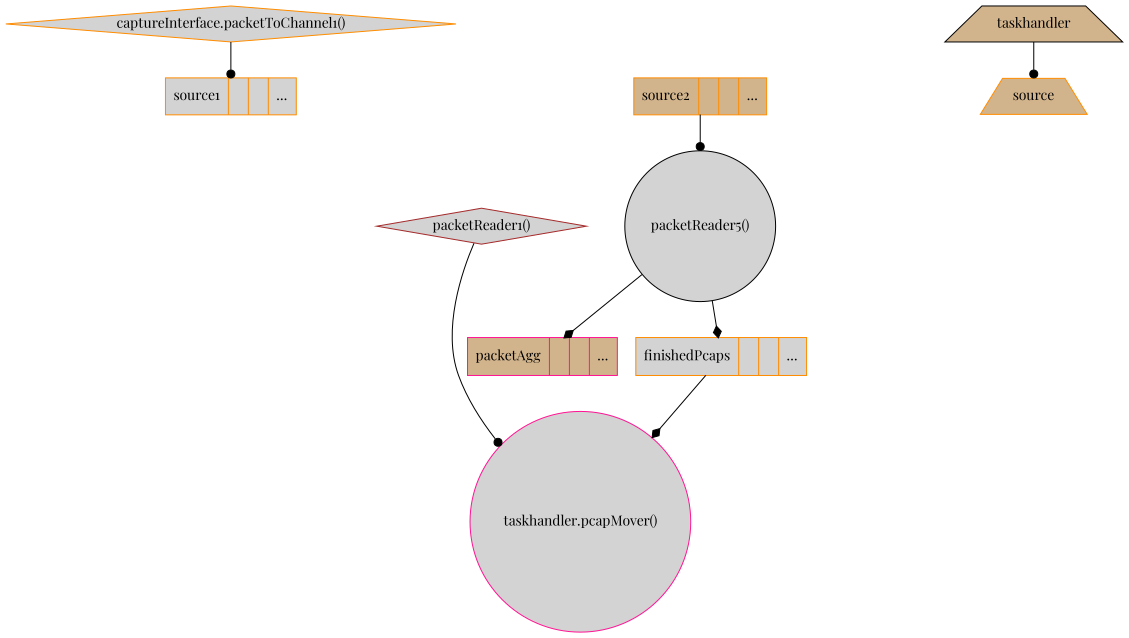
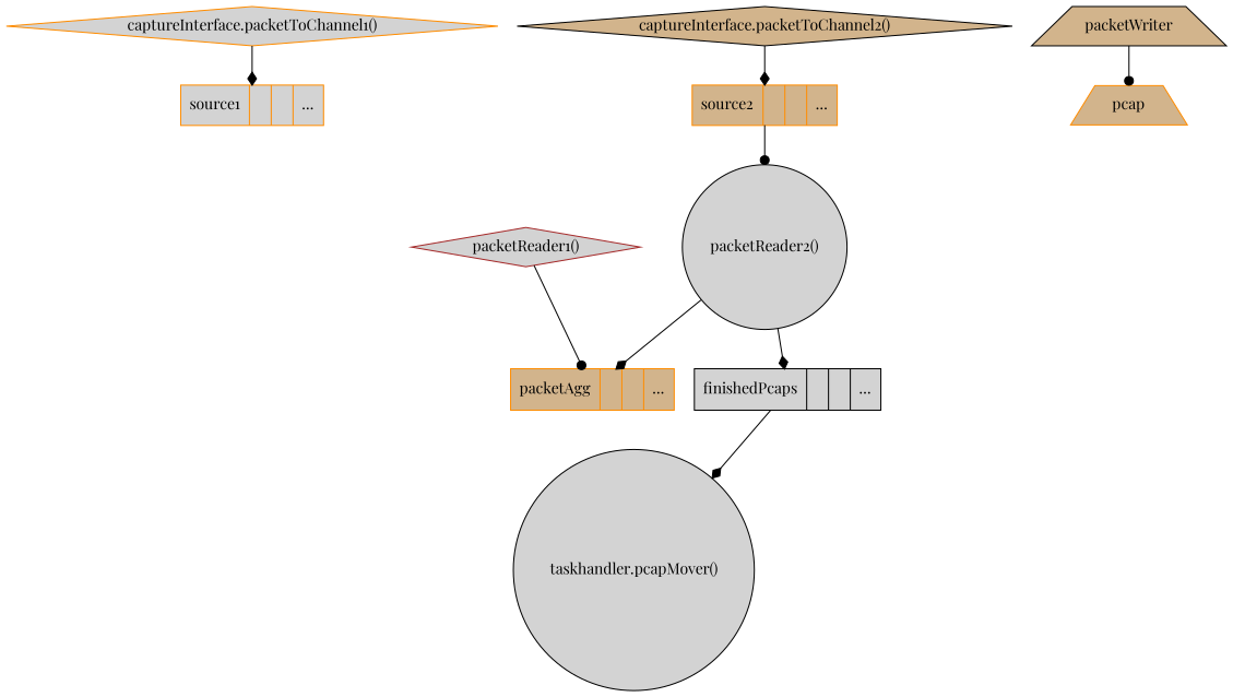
  digraph {
    fontname="Playfair Display"
    node [color=darkorange fillcolor=lightgrey fontname="Playfair Display" shape=record style=filled]
    edge [arrowhead=dot fontname="Playfair Display"]
    n1 [label="source1|||..."]
    "captureInterface.packetToChannel1()" [shape=diamond]
    "packetReader1()" [color=brown shape=diamond]
-   n4 [color=deeppink fillcolor=tan label="packetAgg|||..."]
-   packetWriter [color=black fillcolor=tan shape=trapezium label=taskhandler]
-   pcap [fillcolor=tan shape=trapezium label=source]
+   n4 [fillcolor=tan label="packetAgg|||..."]
+   packetWriter [color=black fillcolor=tan shape=trapezium]
+   pcap [fillcolor=tan shape=trapezium]
    n7 [fillcolor=tan label="source2|||..."]
-   "packetReader2()" [color=black shape=circle label="packetReader5()"]
-   n10 [label="finishedPcaps|||..."]
-   "taskhandler.pcapMover()" [color=deeppink shape=circle]
-   "captureInterface.packetToChannel1()" -> n1
-   "packetReader1()" -> "taskhandler.pcapMover()"
+   "packetReader2()" [color=black shape=circle]
+   "captureInterface.packetToChannel2()" [color=black fillcolor=tan shape=diamond]
+   n10 [color=black label="finishedPcaps|||..."]
+   "taskhandler.pcapMover()" [color=black shape=circle]
+   "captureInterface.packetToChannel1()" -> n1 [arrowhead=diamond]
+   "packetReader1()" -> n4
    packetWriter -> pcap
    n7 -> "packetReader2()"
    "packetReader2()" -> n4 [arrowhead=diamond]
    "packetReader2()" -> n10 [arrowhead=diamond]
+   "captureInterface.packetToChannel2()" -> n7 [arrowhead=diamond]
    n10 -> "taskhandler.pcapMover()" [arrowhead=diamond]
  }
